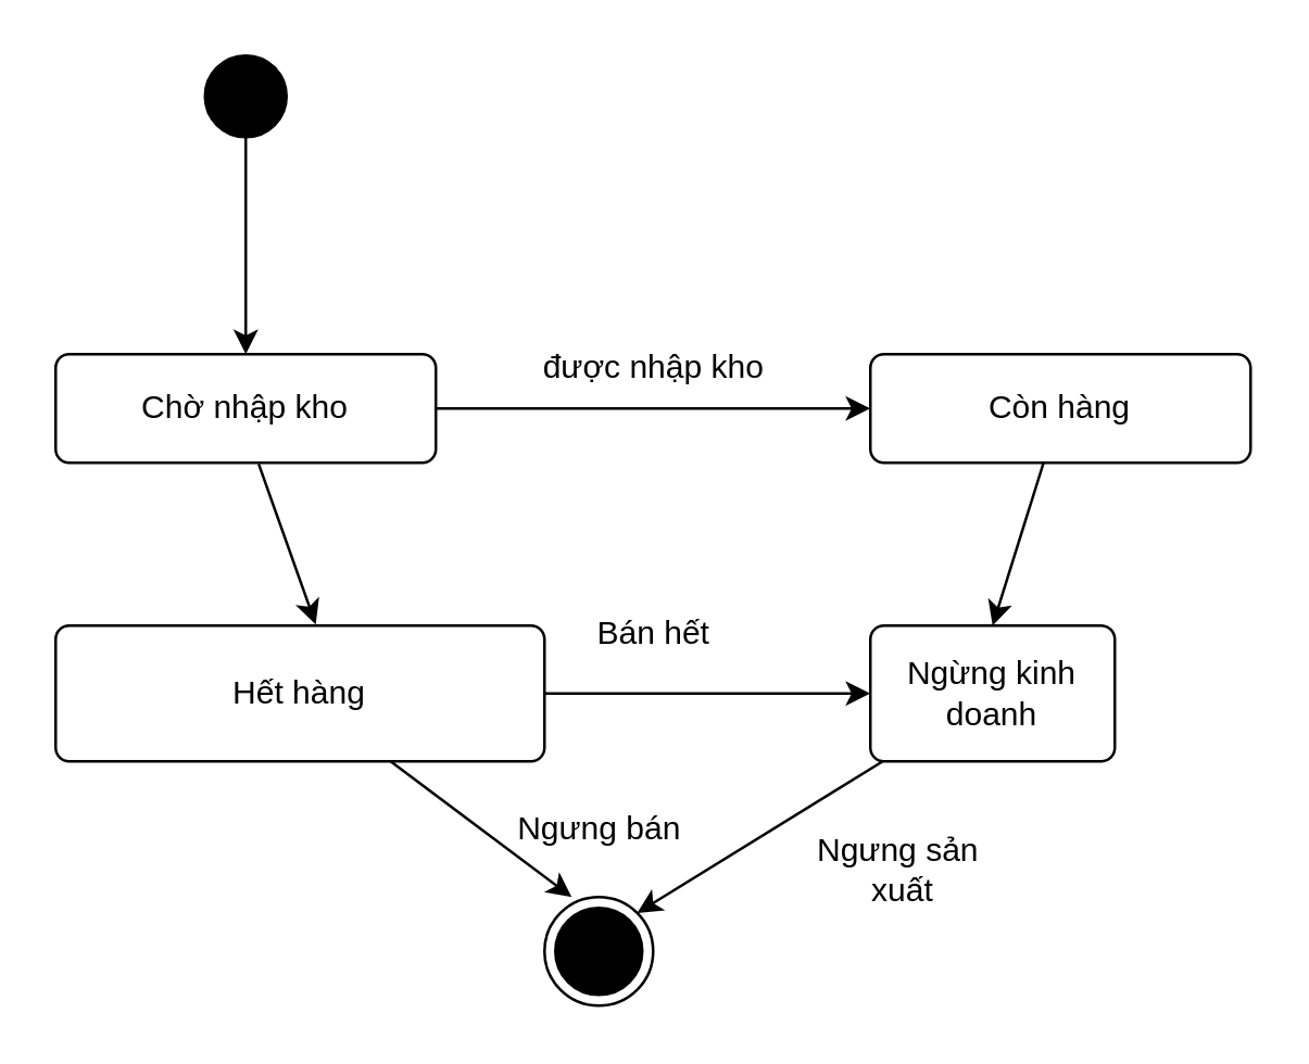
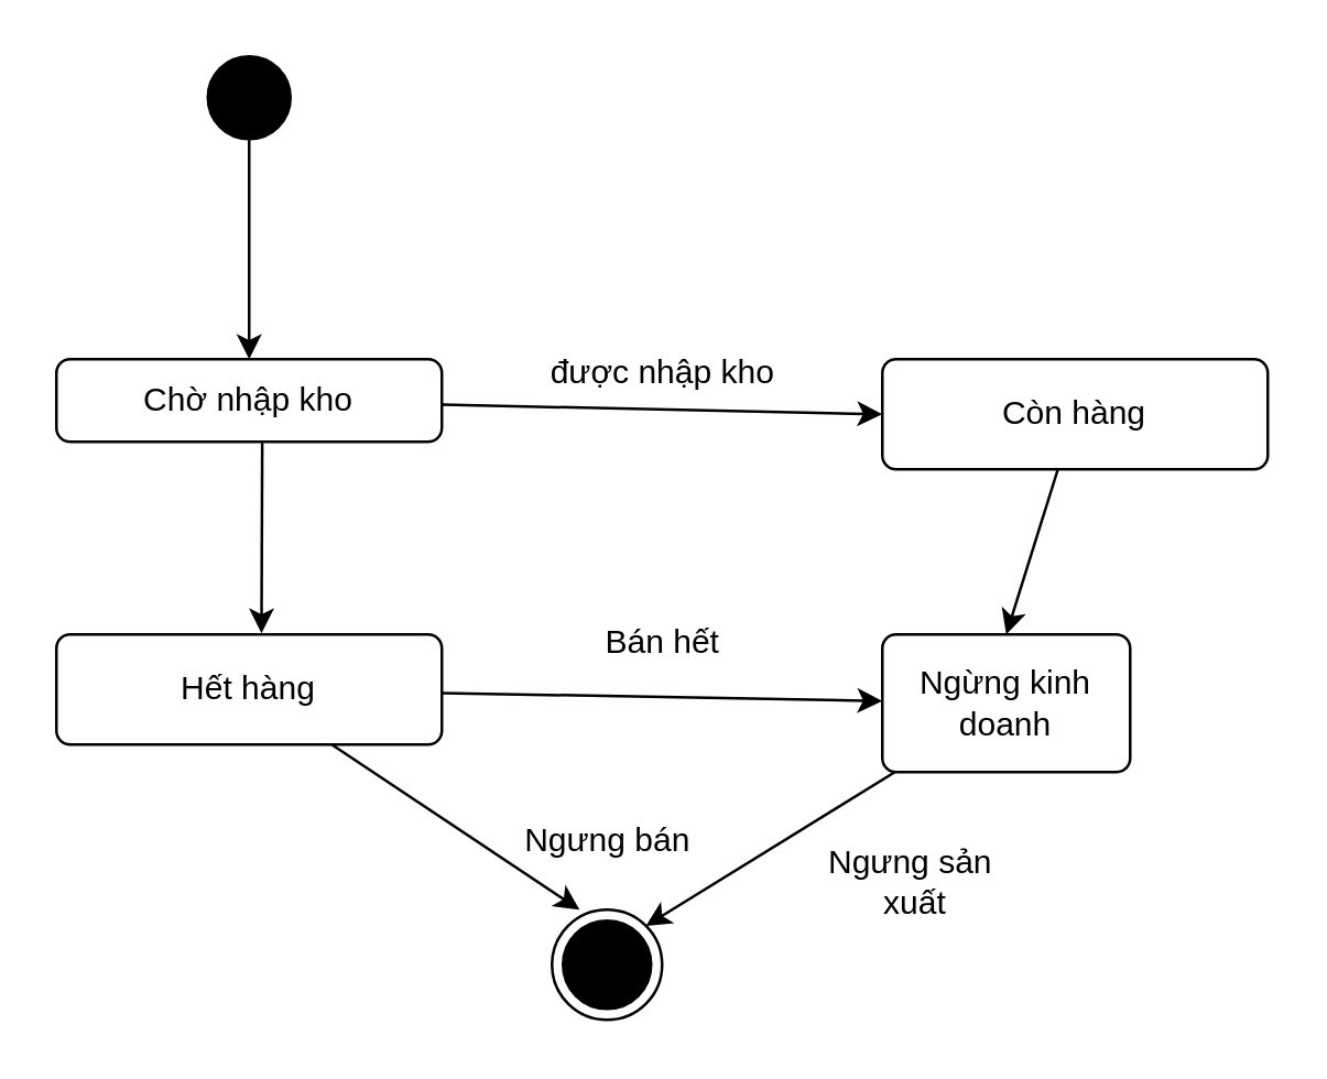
  <mxCell id="0" />
  <mxCell id="1" parent="0" />
  <mxCell id="2" style="edgeStyle=none;html=1;entryX=0.5;entryY=0;entryDx=0;entryDy=0;" parent="1" source="3" edge="1" target="5"><mxGeometry relative="1" as="geometry"><mxPoint x="105" y="130" as="targetPoint" /></mxGeometry></mxCell>
  <mxCell id="3" value="" style="ellipse;fillColor=strokeColor;html=1;" parent="1" vertex="1"><mxGeometry x="75" y="20" width="30" height="30" as="geometry" /></mxCell>
  <mxCell id="4" style="edgeStyle=none;html=1;entryX=0;entryY=0.5;entryDx=0;entryDy=0;" parent="1" source="5" target="10" edge="1"><mxGeometry relative="1" as="geometry" /></mxCell>
- <mxCell id="5" value="Chờ nhập kho" style="html=1;align=center;verticalAlign=middle;rounded=1;absoluteArcSize=1;arcSize=10;whiteSpace=wrap;" parent="1" vertex="1"><mxGeometry x="20" y="130" width="140" height="40" as="geometry" /></mxCell>
+ <mxCell id="5" value="Chờ nhập kho" style="html=1;align=center;verticalAlign=middle;rounded=1;absoluteArcSize=1;arcSize=10;whiteSpace=wrap;" parent="1" vertex="1"><mxGeometry x="20" y="130" width="140" height="30" as="geometry" /></mxCell>
  <mxCell id="6" style="edgeStyle=none;html=1;" edge="1" parent="1" source="7" target="13"><mxGeometry relative="1" as="geometry" /></mxCell>
- <mxCell id="7" value="Hết hàng" style="html=1;align=center;verticalAlign=middle;rounded=1;absoluteArcSize=1;arcSize=10;whiteSpace=wrap;" parent="1" vertex="1"><mxGeometry x="20" y="230" width="180" height="50" as="geometry" /></mxCell>
+ <mxCell id="7" value="Hết hàng" style="html=1;align=center;verticalAlign=middle;rounded=1;absoluteArcSize=1;arcSize=10;whiteSpace=wrap;" parent="1" vertex="1"><mxGeometry x="20" y="230" width="140" height="40" as="geometry" /></mxCell>
  <mxCell id="8" style="edgeStyle=none;html=1;entryX=0.532;entryY=-0.009;entryDx=0;entryDy=0;entryPerimeter=0;exitX=0.534;exitY=1.012;exitDx=0;exitDy=0;exitPerimeter=0;" parent="1" target="7" edge="1" source="5"><mxGeometry relative="1" as="geometry"><mxPoint x="105" y="168" as="sourcePoint" /><mxPoint x="105" y="222" as="targetPoint" /></mxGeometry></mxCell>
  <mxCell id="9" style="edgeStyle=none;html=1;entryX=0.5;entryY=0;entryDx=0;entryDy=0;" edge="1" parent="1" source="10" target="13"><mxGeometry relative="1" as="geometry" /></mxCell>
  <mxCell id="10" value="Còn hàng" style="html=1;align=center;verticalAlign=middle;rounded=1;absoluteArcSize=1;arcSize=10;whiteSpace=wrap;" parent="1" vertex="1"><mxGeometry x="320" y="130" width="140" height="40" as="geometry" /></mxCell>
  <mxCell id="11" value="được nhập kho" style="text;html=1;align=center;verticalAlign=middle;resizable=0;points=[];autosize=1;strokeColor=none;fillColor=none;" parent="1" vertex="1"><mxGeometry x="190" y="120" width="100" height="30" as="geometry" /></mxCell>
  <mxCell id="12" style="edgeStyle=none;html=1;entryX=1;entryY=0;entryDx=0;entryDy=0;" edge="1" parent="1" source="13" target="15"><mxGeometry relative="1" as="geometry" /></mxCell>
  <mxCell id="13" value="Ngừng kinh doanh" style="html=1;align=center;verticalAlign=middle;rounded=1;absoluteArcSize=1;arcSize=10;whiteSpace=wrap;" vertex="1" parent="1"><mxGeometry x="320" y="230" width="90" height="50" as="geometry" /></mxCell>
  <mxCell id="14" value="Bán hết" style="text;html=1;align=center;verticalAlign=middle;resizable=0;points=[];autosize=1;strokeColor=none;fillColor=none;" vertex="1" parent="1"><mxGeometry x="210" y="218" width="60" height="30" as="geometry" /></mxCell>
  <mxCell id="15" value="" style="ellipse;html=1;shape=endState;fillColor=strokeColor;" vertex="1" parent="1"><mxGeometry x="200" y="330" width="40" height="40" as="geometry" /></mxCell>
  <mxCell id="16" style="edgeStyle=none;html=1;entryX=0.25;entryY=0;entryDx=0;entryDy=0;entryPerimeter=0;" edge="1" parent="1" source="7" target="15"><mxGeometry relative="1" as="geometry" /></mxCell>
  <mxCell id="17" value="Ngưng sản&lt;div&gt;&amp;nbsp;xuất&lt;/div&gt;" style="text;html=1;align=center;verticalAlign=middle;resizable=0;points=[];autosize=1;strokeColor=none;fillColor=none;" vertex="1" parent="1"><mxGeometry x="290" y="300" width="80" height="40" as="geometry" /></mxCell>
  <mxCell id="18" value="Ngưng bán" style="text;html=1;align=center;verticalAlign=middle;resizable=0;points=[];autosize=1;strokeColor=none;fillColor=none;" vertex="1" parent="1"><mxGeometry x="180" y="290" width="80" height="30" as="geometry" /></mxCell>
